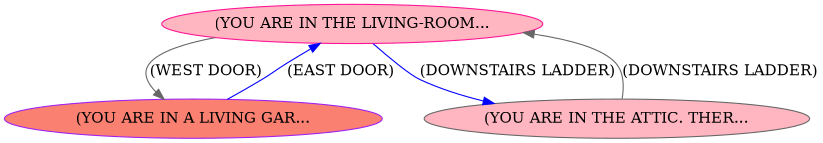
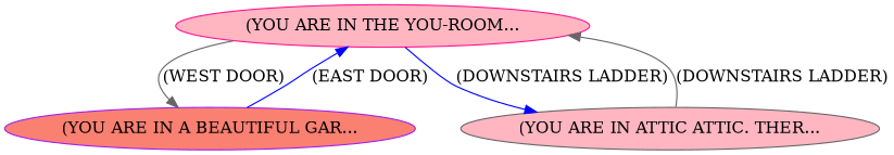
  digraph {
    node [fillcolor=lightpink style=filled]
    edge [color=gray40]
-   n1 [color=deeppink label="(YOU ARE IN THE LIVING-ROOM..."]
-   n2 [color=purple fillcolor=salmon label="(YOU ARE IN A LIVING GAR..."]
-   n3 [color=gray40 label="(YOU ARE IN THE ATTIC. THER..."]
+   n1 [color=deeppink label="(YOU ARE IN THE YOU-ROOM..."]
+   n2 [color=purple fillcolor=salmon label="(YOU ARE IN A BEAUTIFUL GAR..."]
+   n3 [color=gray40 label="(YOU ARE IN ATTIC ATTIC. THER..."]
    n1 -> n2 [label="(WEST DOOR)"]
    n1 -> n3 [color=blue label="(DOWNSTAIRS LADDER)"]
    n2 -> n1 [color=blue label="(EAST DOOR)"]
    n3 -> n1 [label="(DOWNSTAIRS LADDER)"]
  }
